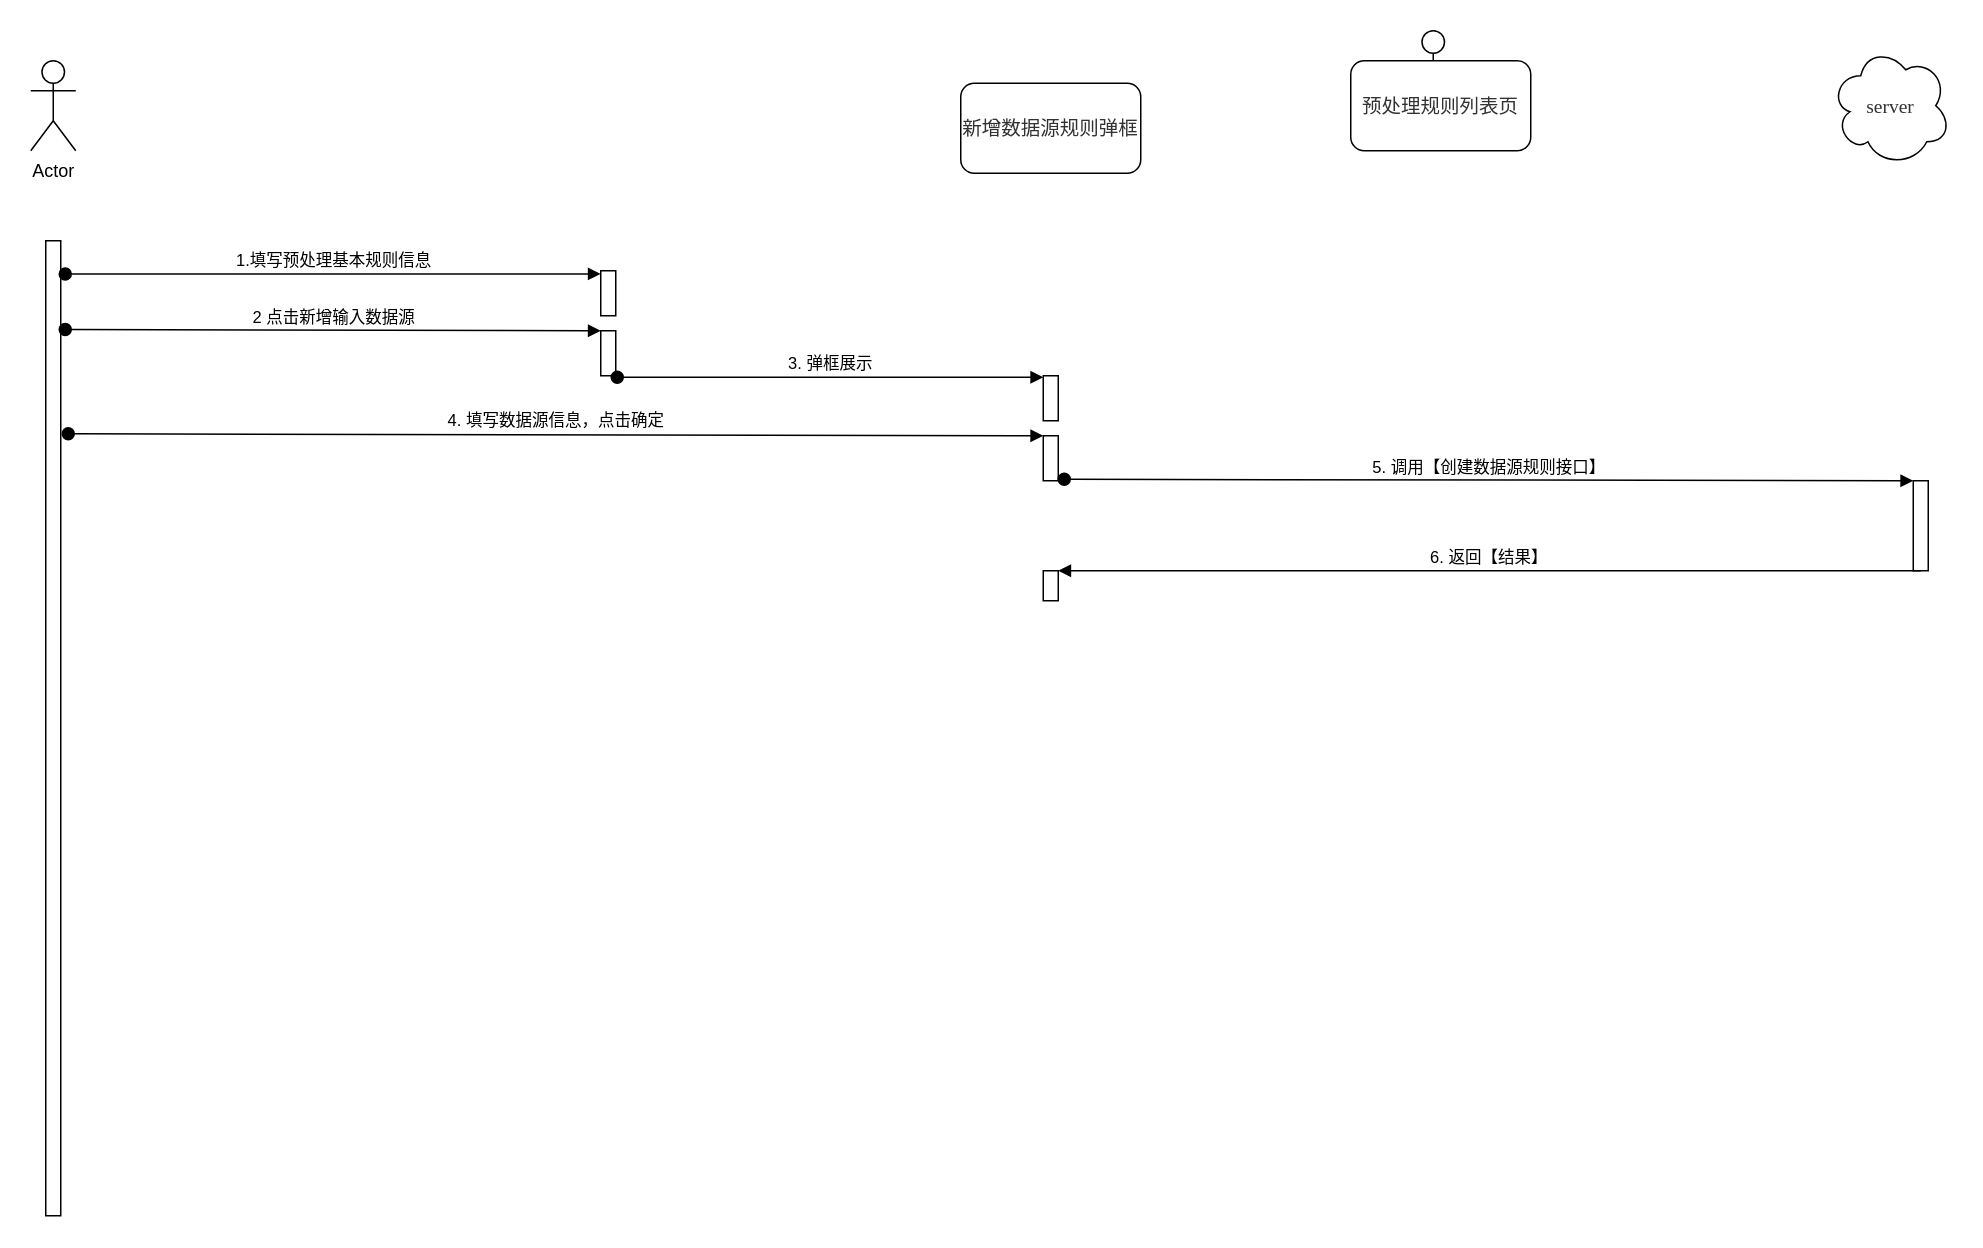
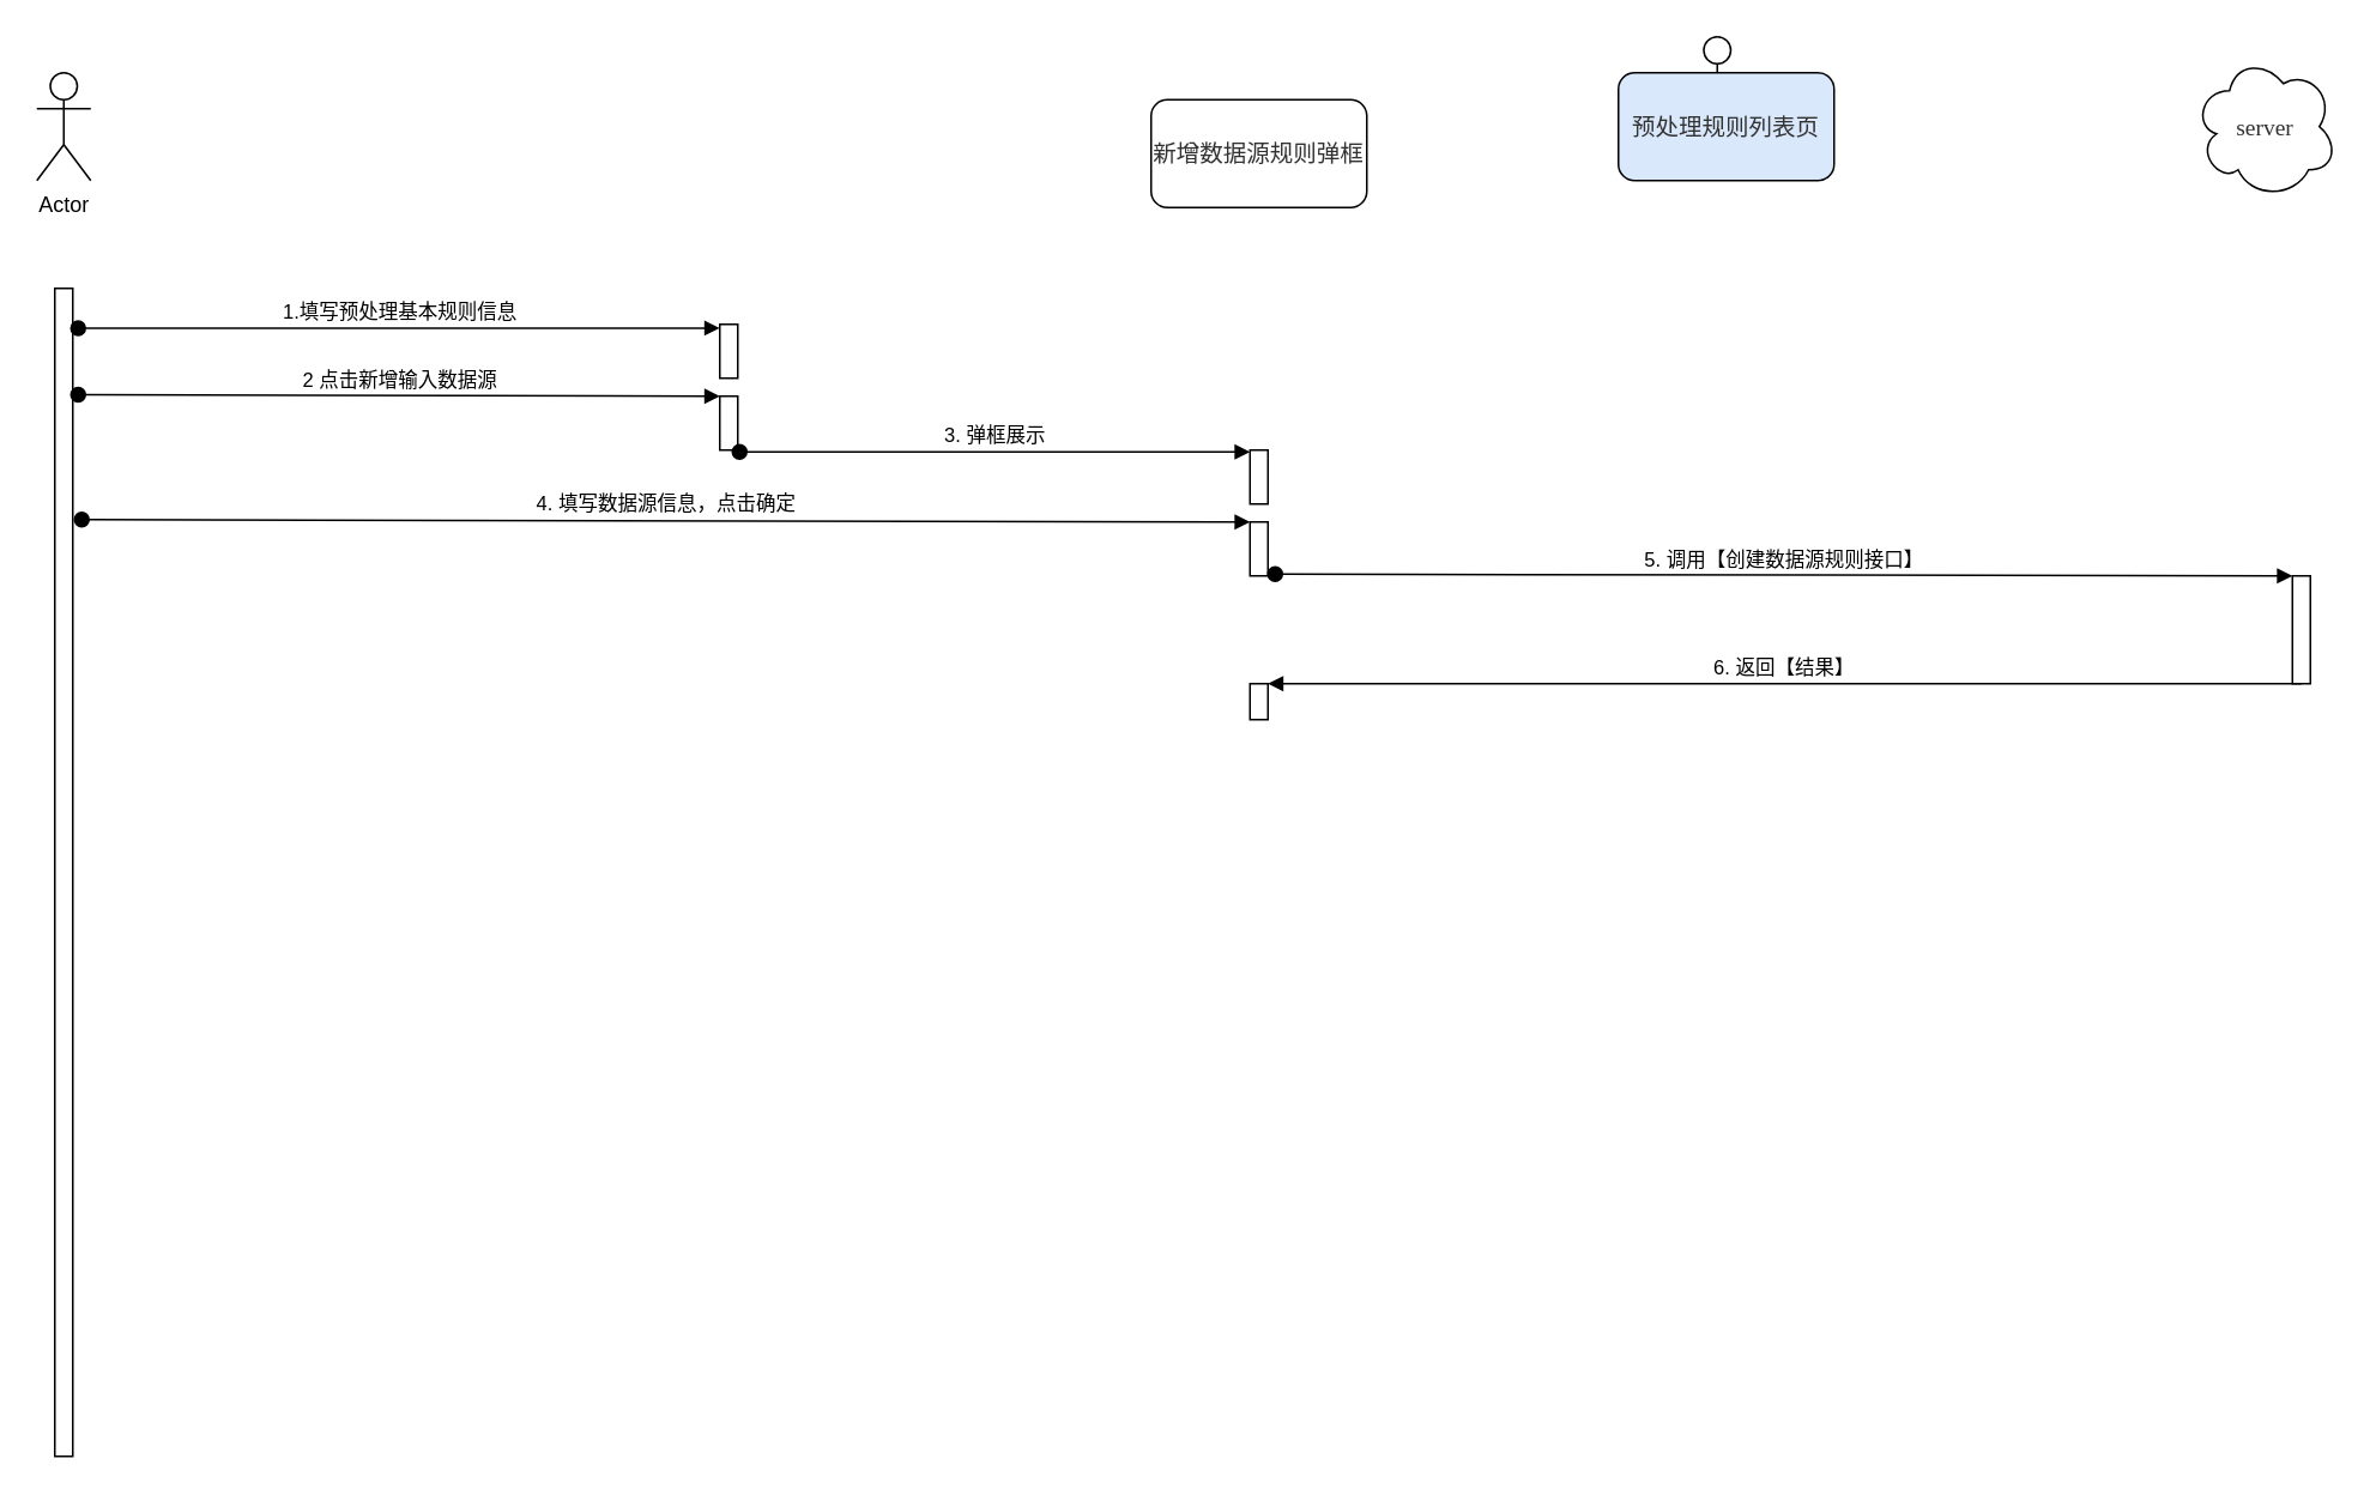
  <mxCell id="0" />
  <mxCell id="1" parent="0" />
  <mxCell id="2" value="Actor" style="shape=umlActor;verticalLabelPosition=bottom;verticalAlign=top;html=1;" vertex="1" parent="1"><mxGeometry x="940" y="20" width="30" height="60" as="geometry" /></mxCell>
  <mxCell id="3" value="&lt;span style=&quot;color: rgb(50, 50, 50); font-family: 微软雅黑; font-size: 13px; background-color: rgba(255, 255, 255, 0.01);&quot;&gt;新增数据源规则弹框&lt;/span&gt;" style="rounded=1;whiteSpace=wrap;html=1;" vertex="1" parent="1"><mxGeometry x="640" y="55" width="120" height="60" as="geometry" /></mxCell>
- <mxCell id="4" value="&lt;span style=&quot;color: rgb(50, 50, 50); font-family: 微软雅黑; font-size: 13px; background-color: rgba(255, 255, 255, 0.01);&quot;&gt;预处理规则列表页&lt;/span&gt;" style="rounded=1;whiteSpace=wrap;html=1;" vertex="1" parent="1"><mxGeometry x="900" y="40" width="120" height="60" as="geometry" /></mxCell>
+ <mxCell id="4" value="&lt;span style=&quot;color: rgb(50, 50, 50); font-family: 微软雅黑; font-size: 13px; background-color: rgba(255, 255, 255, 0.01);&quot;&gt;预处理规则列表页&lt;/span&gt;" style="rounded=1;whiteSpace=wrap;html=1;fillColor=#dae8fc;" vertex="1" parent="1"><mxGeometry x="900" y="40" width="120" height="60" as="geometry" /></mxCell>
  <mxCell id="5" value="&lt;span style=&quot;color: rgb(50, 50, 50); font-family: 微软雅黑; font-size: 13px; background-color: rgba(255, 255, 255, 0.01);&quot;&gt;server&lt;/span&gt;" style="ellipse;shape=cloud;whiteSpace=wrap;html=1;" vertex="1" parent="1"><mxGeometry x="1220" y="30" width="80" height="80" as="geometry" /></mxCell>
  <mxCell id="6" value="Actor" style="shape=umlActor;verticalLabelPosition=bottom;verticalAlign=top;html=1;" vertex="1" parent="1"><mxGeometry x="20" y="40" width="30" height="60" as="geometry" /></mxCell>
  <mxCell id="7" value="" style="html=1;points=[];perimeter=orthogonalPerimeter;" vertex="1" parent="1"><mxGeometry x="30" y="160" width="10" height="650" as="geometry" /></mxCell>
  <mxCell id="8" value="" style="html=1;points=[];perimeter=orthogonalPerimeter;" vertex="1" parent="1"><mxGeometry x="400" y="180" width="10" height="30" as="geometry" /></mxCell>
  <mxCell id="9" value="1.填写预处理基本规则信息" style="html=1;verticalAlign=bottom;startArrow=oval;endArrow=block;startSize=8;rounded=0;exitX=1.3;exitY=0.034;exitDx=0;exitDy=0;exitPerimeter=0;" edge="1" target="8" parent="1" source="7"><mxGeometry relative="1" as="geometry"><mxPoint x="230" y="210" as="sourcePoint" /></mxGeometry></mxCell>
  <mxCell id="10" value="" style="html=1;points=[];perimeter=orthogonalPerimeter;" vertex="1" parent="1"><mxGeometry x="400" y="220" width="10" height="30" as="geometry" /></mxCell>
  <mxCell id="11" value="2 点击新增输入数据源" style="html=1;verticalAlign=bottom;startArrow=oval;endArrow=block;startSize=8;rounded=0;exitX=1.3;exitY=0.091;exitDx=0;exitDy=0;exitPerimeter=0;" edge="1" target="10" parent="1" source="7"><mxGeometry relative="1" as="geometry"><mxPoint x="340" y="220" as="sourcePoint" /></mxGeometry></mxCell>
  <mxCell id="12" value="" style="html=1;points=[];perimeter=orthogonalPerimeter;" vertex="1" parent="1"><mxGeometry x="695" y="250" width="10" height="30" as="geometry" /></mxCell>
  <mxCell id="13" value="3. 弹框展示" style="html=1;verticalAlign=bottom;startArrow=oval;endArrow=block;startSize=8;rounded=0;exitX=1.1;exitY=1.033;exitDx=0;exitDy=0;exitPerimeter=0;" edge="1" target="12" parent="1" source="10"><mxGeometry relative="1" as="geometry"><mxPoint x="440" y="250" as="sourcePoint" /></mxGeometry></mxCell>
  <mxCell id="14" value="" style="html=1;points=[];perimeter=orthogonalPerimeter;" vertex="1" parent="1"><mxGeometry x="695" y="290" width="10" height="30" as="geometry" /></mxCell>
  <mxCell id="15" value="4. 填写数据源信息，点击确定" style="html=1;verticalAlign=bottom;startArrow=oval;endArrow=block;startSize=8;rounded=0;exitX=1.5;exitY=0.198;exitDx=0;exitDy=0;exitPerimeter=0;" edge="1" target="14" parent="1" source="7"><mxGeometry relative="1" as="geometry"><mxPoint x="635" y="290" as="sourcePoint" /></mxGeometry></mxCell>
  <mxCell id="16" value="" style="html=1;points=[];perimeter=orthogonalPerimeter;" vertex="1" parent="1"><mxGeometry x="1275" y="320" width="10" height="60" as="geometry" /></mxCell>
  <mxCell id="17" value="5. 调用【创建数据源规则接口】" style="html=1;verticalAlign=bottom;startArrow=oval;endArrow=block;startSize=8;rounded=0;exitX=1.4;exitY=0.967;exitDx=0;exitDy=0;exitPerimeter=0;" edge="1" target="16" parent="1" source="14"><mxGeometry relative="1" as="geometry"><mxPoint x="810" y="320" as="sourcePoint" /></mxGeometry></mxCell>
  <mxCell id="18" value="" style="html=1;points=[];perimeter=orthogonalPerimeter;" vertex="1" parent="1"><mxGeometry x="695" y="380" width="10" height="20" as="geometry" /></mxCell>
  <mxCell id="19" value="6. 返回【结果】" style="html=1;verticalAlign=bottom;endArrow=block;entryX=1;entryY=0;rounded=0;exitX=0.5;exitY=1;exitDx=0;exitDy=0;exitPerimeter=0;" edge="1" target="18" parent="1" source="16"><mxGeometry relative="1" as="geometry"><mxPoint x="765" y="380" as="sourcePoint" /></mxGeometry></mxCell>
